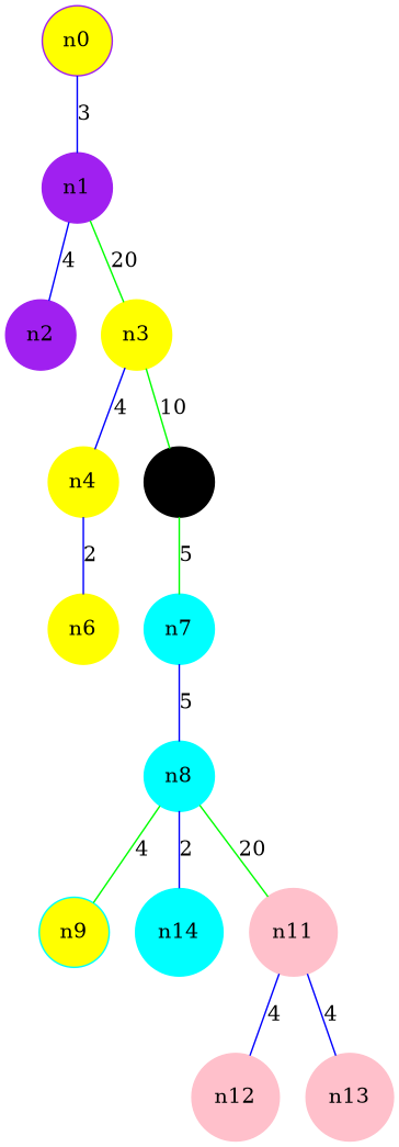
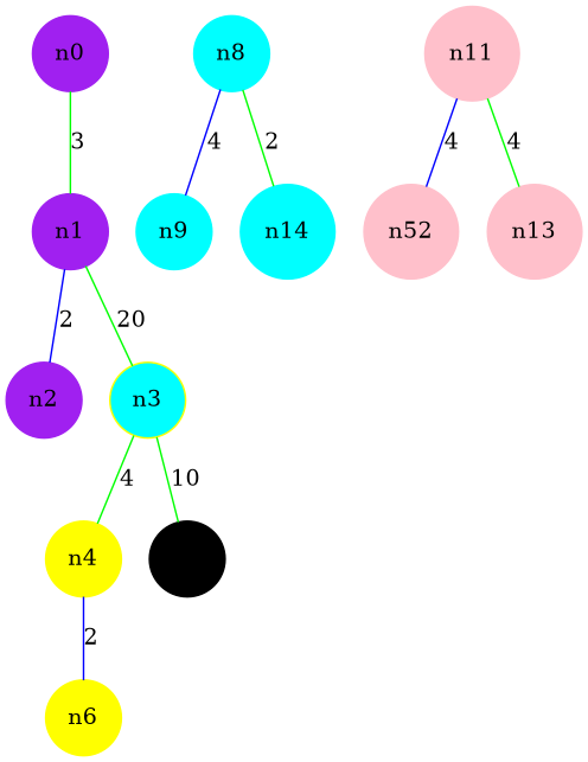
  digraph {
    compound=true
    node [color=cyan shape=circle style=filled]
    edge [arrowhead=none arrowtail=none color=blue dir=both]
-   n0 [color=purple fillcolor=yellow]
+   n0 [color=purple]
    n1 [color=purple]
    n2 [color=purple]
-   n3 [color=yellow]
+   n3 [color=yellow fillcolor=cyan]
    n4 [color=yellow]
    n5 [color=black]
    n6 [color=yellow]
-   n7
    n8
-   n9 [fillcolor=yellow]
+   n9
    n10 [label=n14]
    n11 [color=pink]
-   n12 [color=pink]
+   n12 [color=pink label=n52]
    n13 [color=pink]
-   n0 -> n1 [label=3]
-   n1 -> n2 [label=4]
+   n0 -> n1 [color=green label=3]
+   n1 -> n2 [label=2]
    n1 -> n3 [color=green label=20]
-   n3 -> n4 [label=4]
+   n3 -> n4 [color=green label=4]
    n3 -> n5 [color=green label=10]
    n4 -> n6 [label=2]
-   n5 -> n7 [color=green label=5]
-   n7 -> n8 [label=5]
-   n8 -> n9 [color=green label=4]
-   n8 -> n10 [label=2]
-   n8 -> n11 [color=green label=20]
+   n8 -> n9 [label=4]
+   n8 -> n10 [color=green label=2]
    n11 -> n12 [label=4]
-   n11 -> n13 [label=4]
+   n11 -> n13 [color=green label=4]
  }
